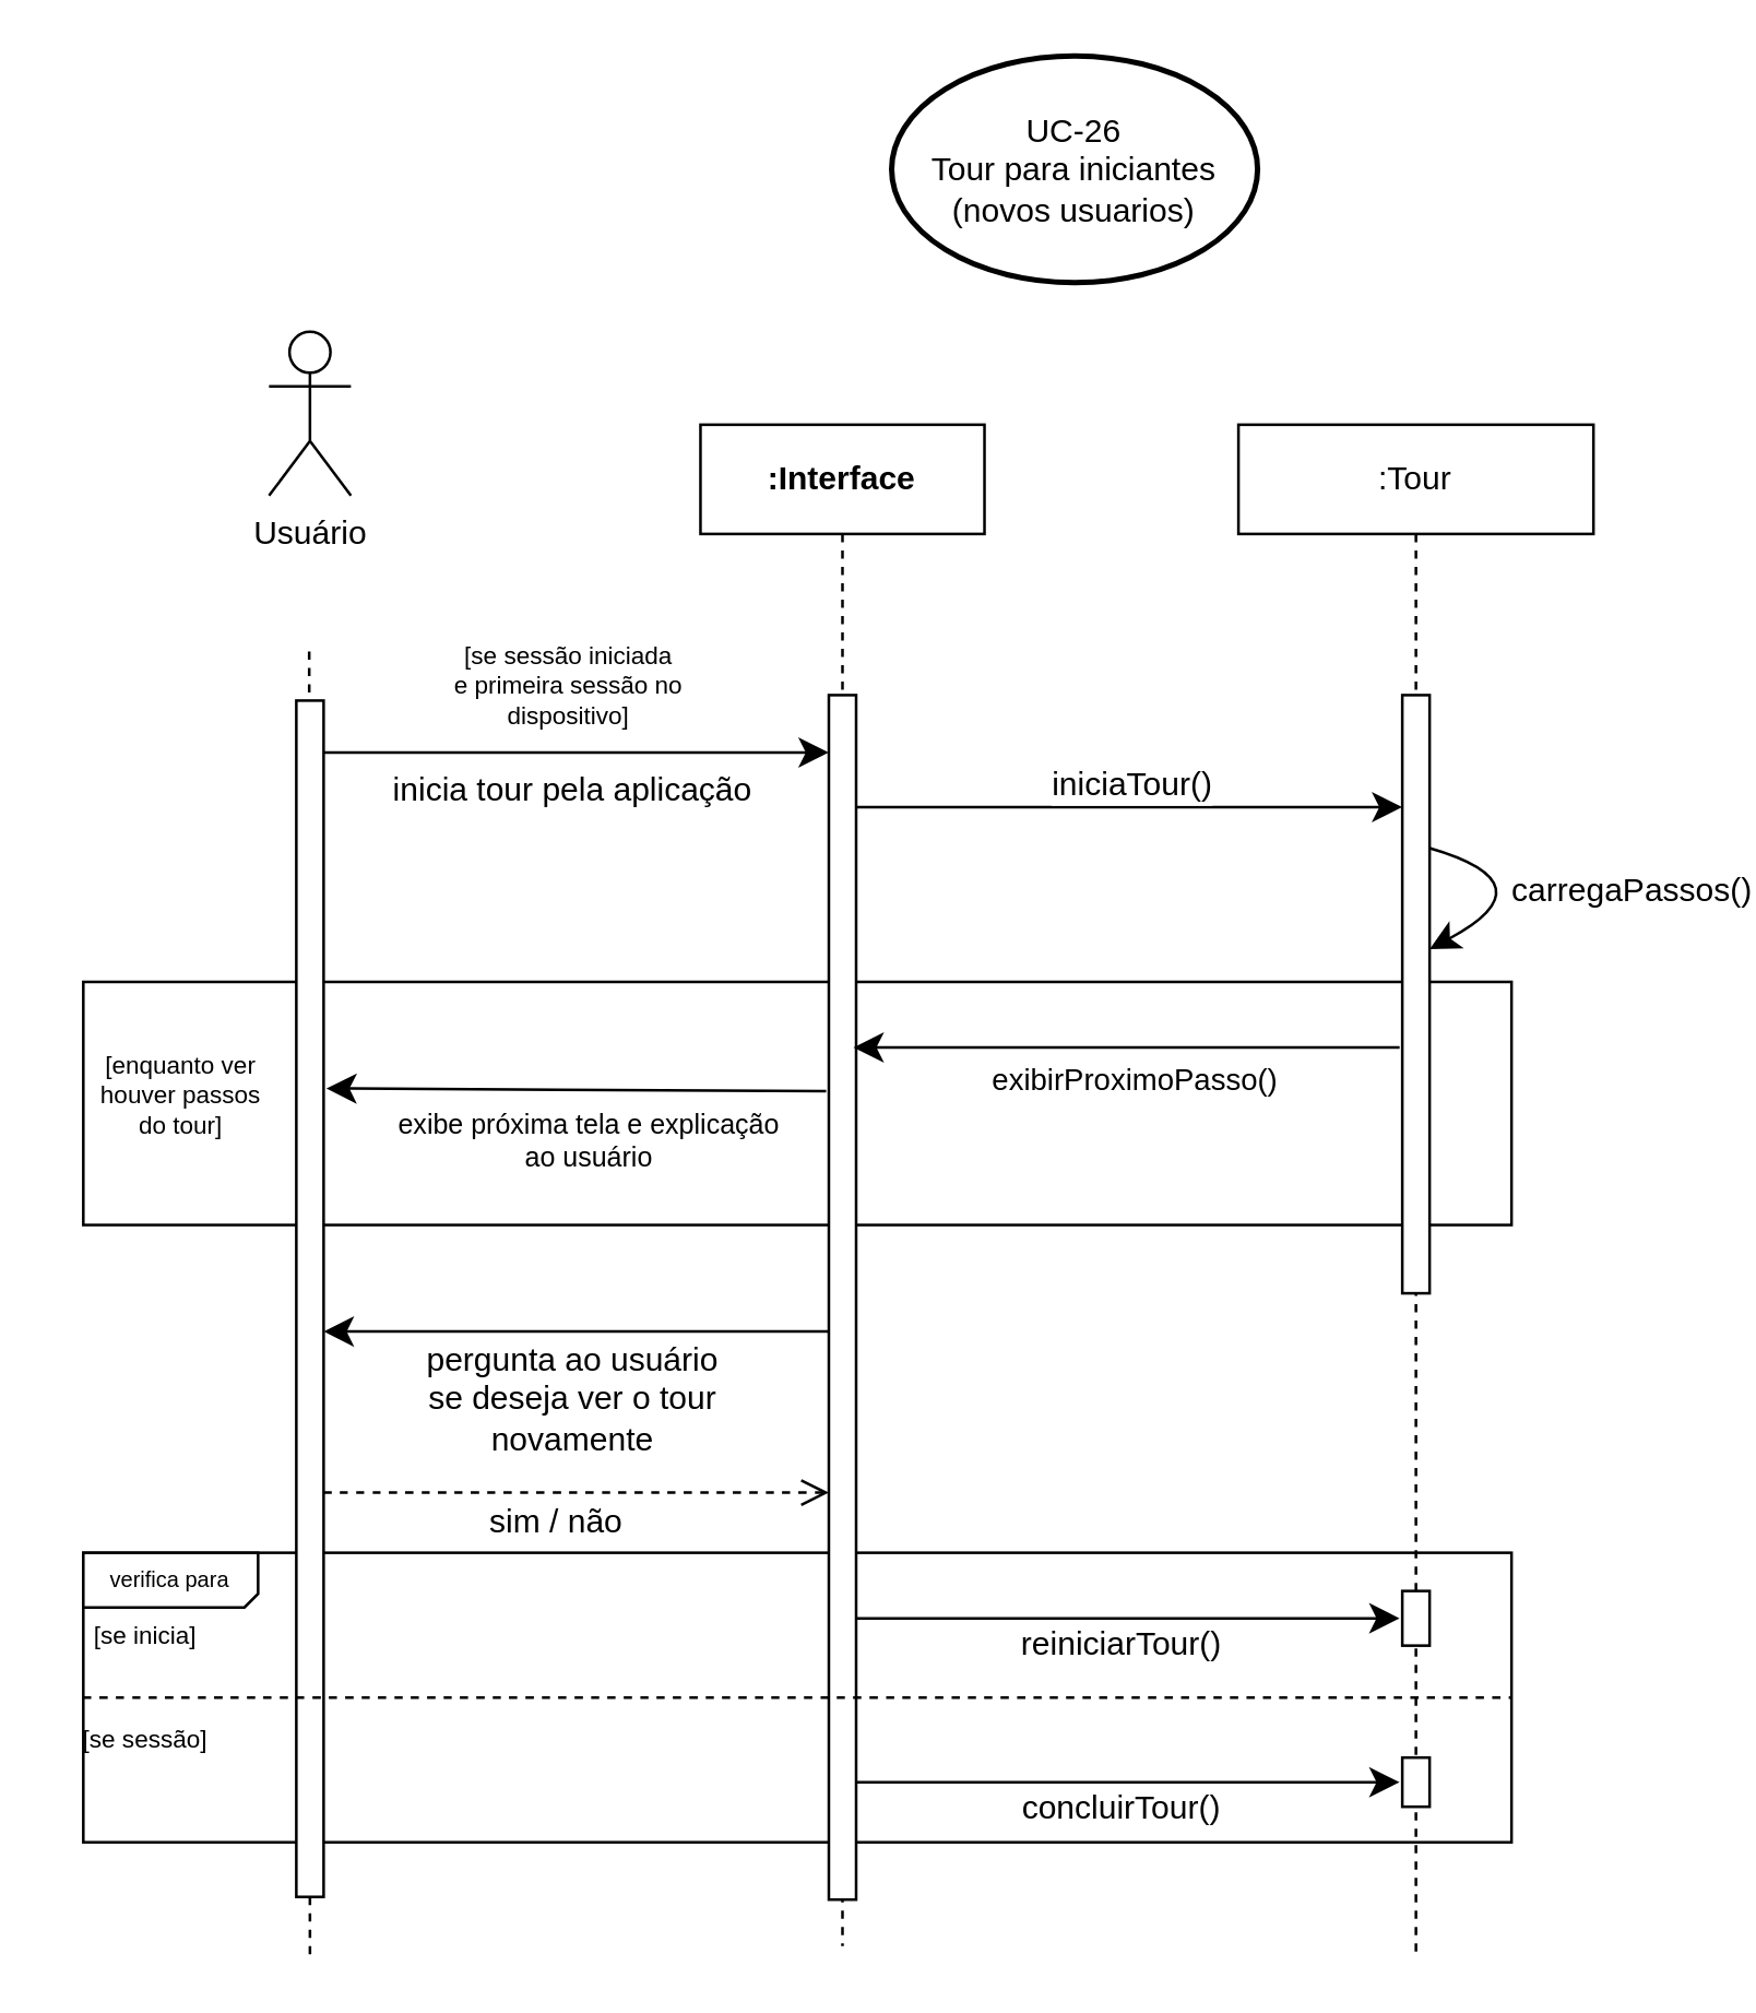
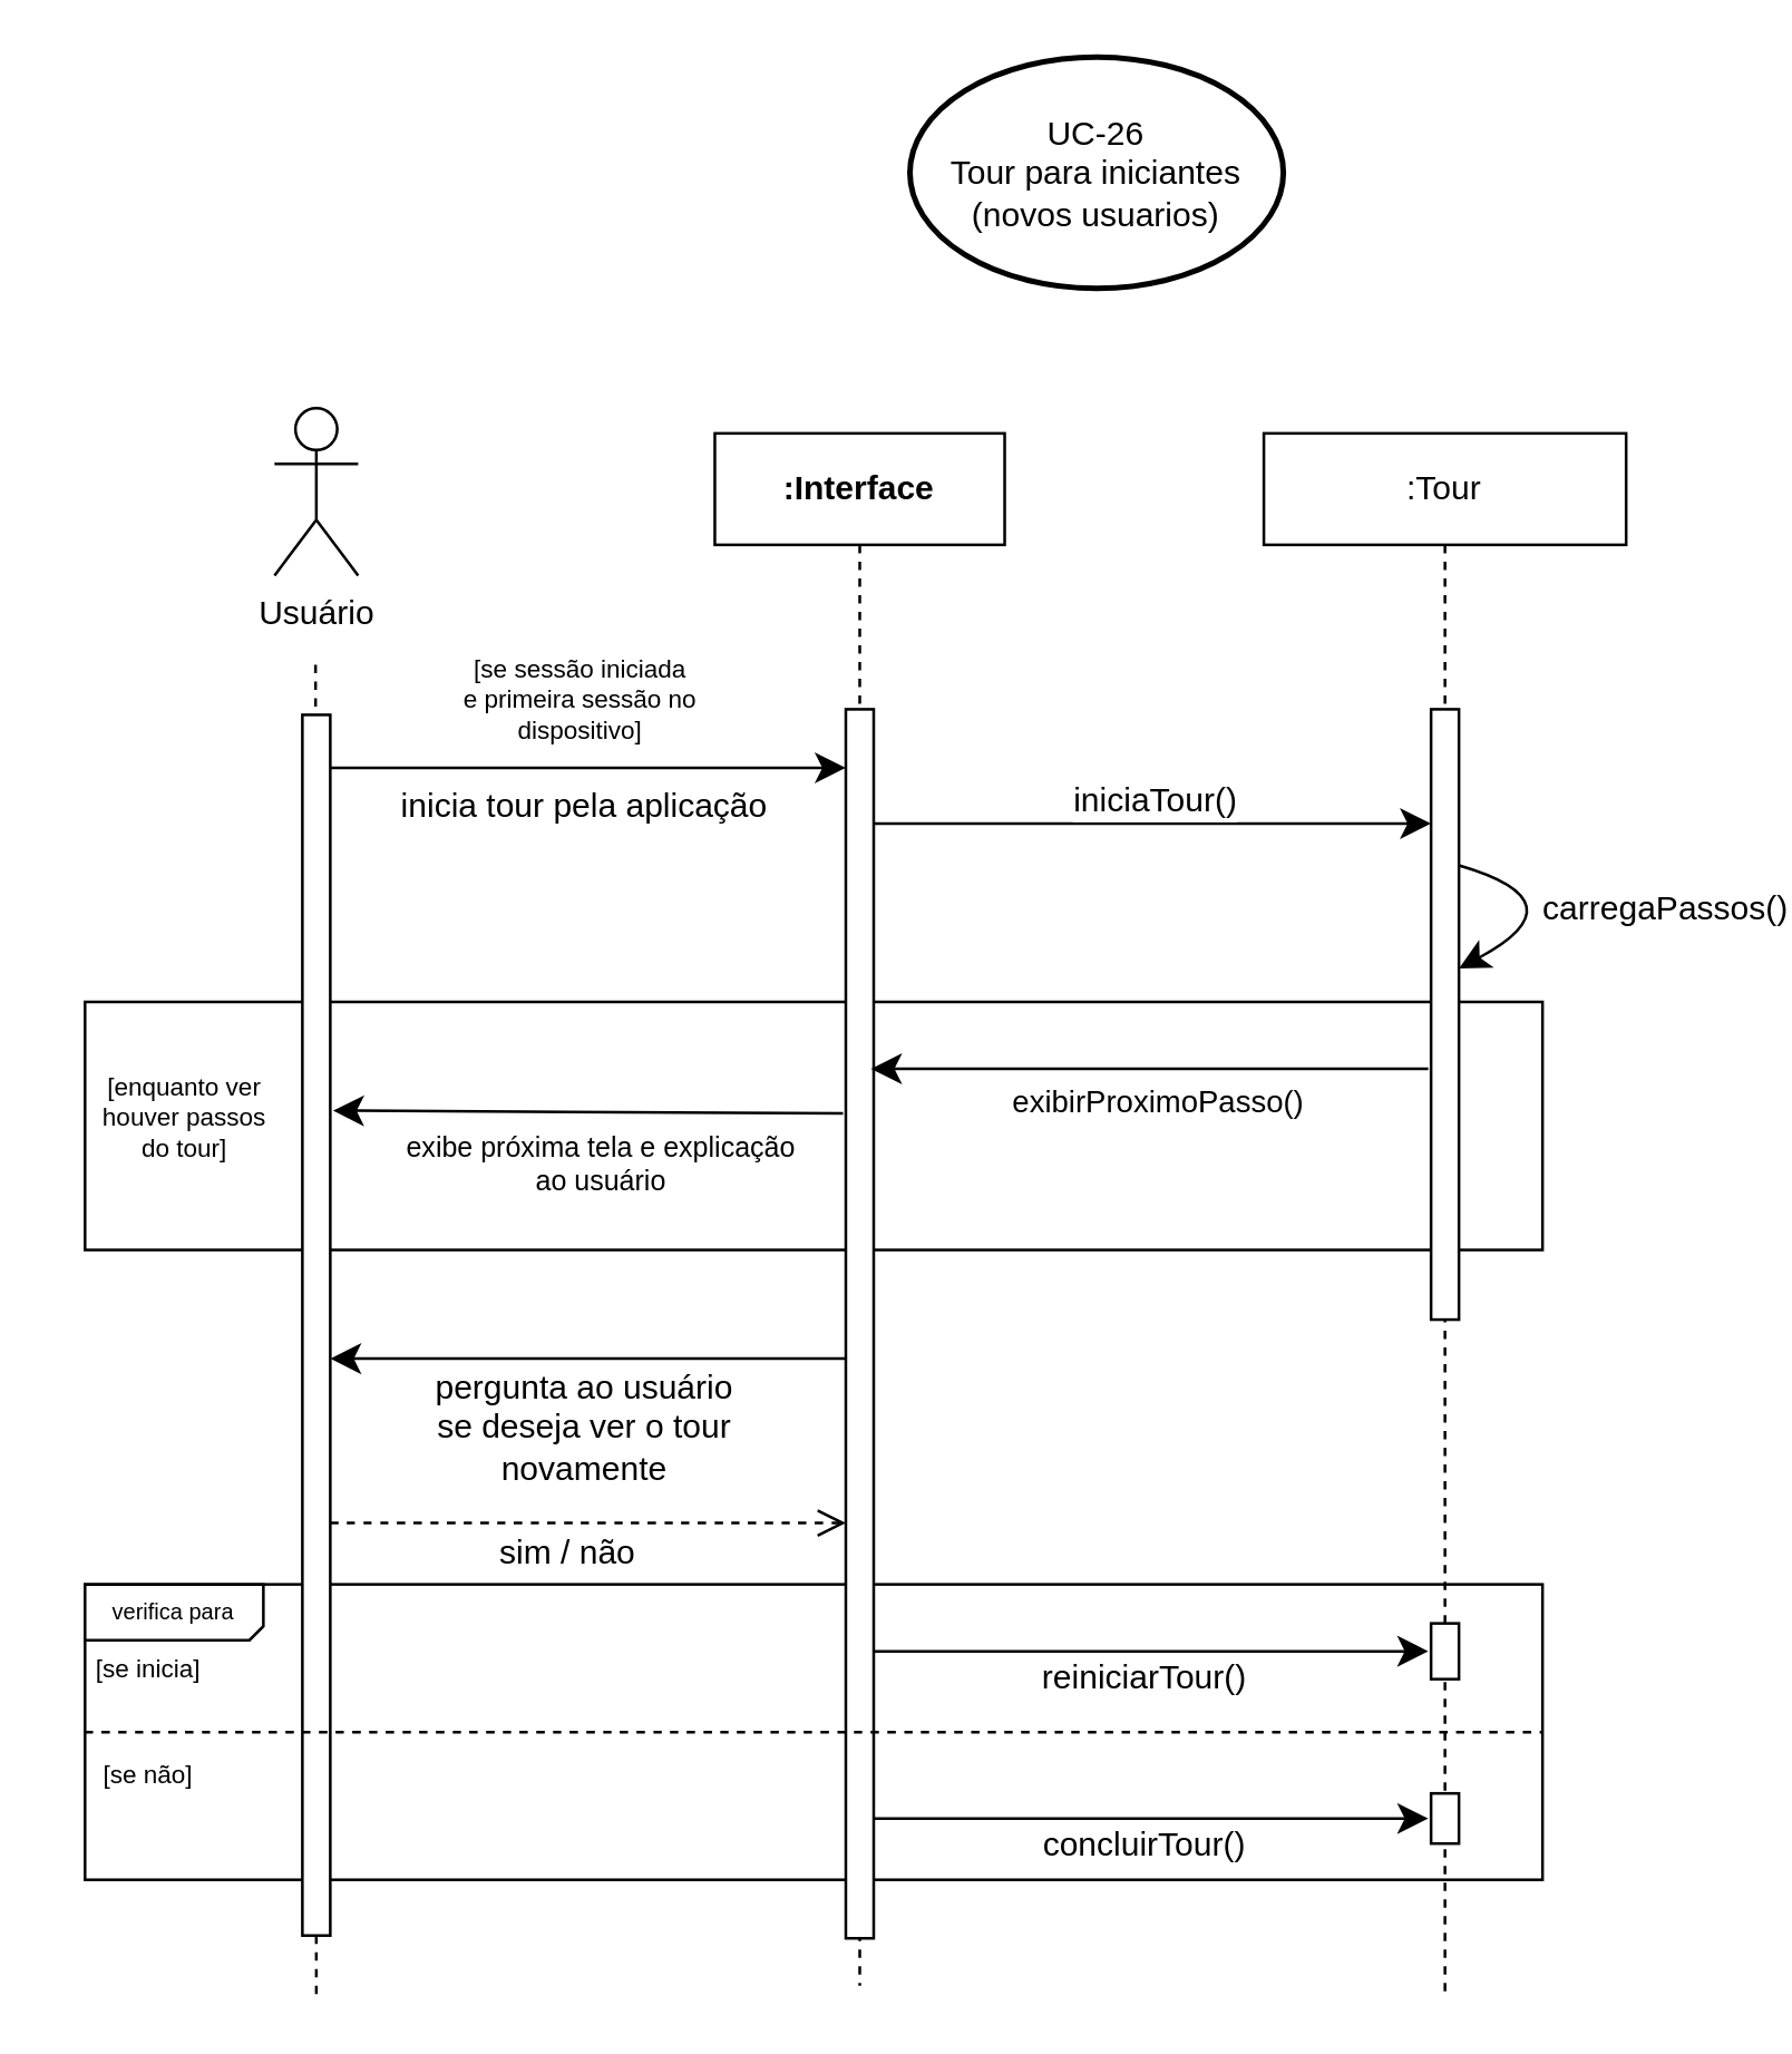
  <mxCell id="0" />
  <mxCell id="1" parent="0" />
  <mxCell id="2" value="" style="rounded=0;whiteSpace=wrap;html=1;fillColor=none;" vertex="1" parent="1"><mxGeometry x="30" y="568" width="523" height="106" as="geometry" /></mxCell>
  <mxCell id="3" value="" style="rounded=0;whiteSpace=wrap;html=1;fillColor=none;" vertex="1" parent="1"><mxGeometry x="30" y="359" width="523" height="89" as="geometry" /></mxCell>
  <mxCell id="4" value=":Tour" style="shape=umlLifeline;perimeter=lifelinePerimeter;whiteSpace=wrap;html=1;container=1;dropTarget=0;collapsible=0;recursiveResize=0;outlineConnect=0;portConstraint=eastwest;newEdgeStyle={&quot;curved&quot;:0,&quot;rounded&quot;:0};" parent="1" vertex="1"><mxGeometry x="453" y="155" width="130" height="560" as="geometry" /></mxCell>
  <mxCell id="5" value="" style="html=1;points=[[0,0,0,0,5],[0,1,0,0,-5],[1,0,0,0,5],[1,1,0,0,-5]];perimeter=orthogonalPerimeter;outlineConnect=0;targetShapes=umlLifeline;portConstraint=eastwest;newEdgeStyle={&quot;curved&quot;:0,&quot;rounded&quot;:0};" parent="4" vertex="1"><mxGeometry x="60" y="99" width="10" height="219" as="geometry" /></mxCell>
  <mxCell id="6" value="" style="html=1;points=[[0,0,0,0,5],[0,1,0,0,-5],[1,0,0,0,5],[1,1,0,0,-5]];perimeter=orthogonalPerimeter;outlineConnect=0;targetShapes=umlLifeline;portConstraint=eastwest;newEdgeStyle={&quot;curved&quot;:0,&quot;rounded&quot;:0};" vertex="1" parent="4"><mxGeometry x="60" y="427" width="10" height="20" as="geometry" /></mxCell>
  <mxCell id="7" value="" style="html=1;points=[[0,0,0,0,5],[0,1,0,0,-5],[1,0,0,0,5],[1,1,0,0,-5]];perimeter=orthogonalPerimeter;outlineConnect=0;targetShapes=umlLifeline;portConstraint=eastwest;newEdgeStyle={&quot;curved&quot;:0,&quot;rounded&quot;:0};" vertex="1" parent="4"><mxGeometry x="60" y="488" width="10" height="18" as="geometry" /></mxCell>
- <mxCell id="8" value="Usuário" style="shape=umlActor;verticalLabelPosition=bottom;verticalAlign=top;html=1;" parent="1" vertex="1"><mxGeometry x="98" y="121" width="30" height="60" as="geometry" /></mxCell>
+ <mxCell id="8" value="Usuário" style="shape=umlActor;verticalLabelPosition=bottom;verticalAlign=top;html=1;" parent="1" vertex="1"><mxGeometry x="98" y="146" width="30" height="60" as="geometry" /></mxCell>
  <mxCell id="9" value="" style="endArrow=none;dashed=1;html=1;rounded=0;" parent="1" edge="1"><mxGeometry width="50" height="50" relative="1" as="geometry"><mxPoint x="113" y="715" as="sourcePoint" /><mxPoint x="112.72" y="236" as="targetPoint" /></mxGeometry></mxCell>
  <mxCell id="10" value="" style="html=1;points=[[0,0,0,0,5],[0,1,0,0,-5],[1,0,0,0,5],[1,1,0,0,-5]];perimeter=orthogonalPerimeter;outlineConnect=0;targetShapes=umlLifeline;portConstraint=eastwest;newEdgeStyle={&quot;curved&quot;:0,&quot;rounded&quot;:0};" parent="1" vertex="1"><mxGeometry x="108" y="256" width="10" height="438" as="geometry" /></mxCell>
  <mxCell id="11" value="&lt;b&gt;:Interface&lt;/b&gt;" style="shape=umlLifeline;perimeter=lifelinePerimeter;whiteSpace=wrap;html=1;container=0;dropTarget=0;collapsible=0;recursiveResize=0;outlineConnect=0;portConstraint=eastwest;newEdgeStyle={&quot;edgeStyle&quot;:&quot;elbowEdgeStyle&quot;,&quot;elbow&quot;:&quot;vertical&quot;,&quot;curved&quot;:0,&quot;rounded&quot;:0};" vertex="1" parent="1"><mxGeometry x="256" y="155" width="104" height="557" as="geometry" /></mxCell>
  <mxCell id="12" value="" style="html=1;points=[];perimeter=orthogonalPerimeter;outlineConnect=0;targetShapes=umlLifeline;portConstraint=eastwest;newEdgeStyle={&quot;edgeStyle&quot;:&quot;elbowEdgeStyle&quot;,&quot;elbow&quot;:&quot;vertical&quot;,&quot;curved&quot;:0,&quot;rounded&quot;:0};" vertex="1" parent="11"><mxGeometry x="47" y="99" width="10" height="441" as="geometry" /></mxCell>
  <mxCell id="13" value="" style="endArrow=classic;html=1;rounded=0;fontSize=12;startSize=8;endSize=8;curved=1;" edge="1" parent="1" target="12"><mxGeometry width="50" height="50" relative="1" as="geometry"><mxPoint x="118" y="275" as="sourcePoint" /><mxPoint x="168" y="225" as="targetPoint" /></mxGeometry></mxCell>
  <mxCell id="14" value="inicia tour pela aplicação" style="edgeLabel;html=1;align=center;verticalAlign=middle;resizable=0;points=[];fontSize=12;" vertex="1" connectable="0" parent="13"><mxGeometry x="-0.062" y="-2" relative="1" as="geometry"><mxPoint x="3" y="11" as="offset" /></mxGeometry></mxCell>
  <mxCell id="15" value="&lt;span style=&quot;font-size: 9px; text-wrap: nowrap;&quot;&gt;[se sessão iniciada&lt;/span&gt;&lt;div style=&quot;font-size: 9px; text-wrap: nowrap;&quot;&gt;e primeira sessão no&lt;/div&gt;&lt;div style=&quot;font-size: 9px; text-wrap: nowrap;&quot;&gt;dispositivo]&lt;/div&gt;" style="text;html=1;align=center;verticalAlign=middle;whiteSpace=wrap;rounded=0;fontSize=12;" vertex="1" parent="1"><mxGeometry x="178" y="234" width="60" height="30" as="geometry" /></mxCell>
  <mxCell id="16" value="" style="endArrow=classic;html=1;rounded=0;fontSize=12;startSize=8;endSize=8;curved=1;" edge="1" parent="1" target="5"><mxGeometry width="50" height="50" relative="1" as="geometry"><mxPoint x="313" y="295" as="sourcePoint" /><mxPoint x="363" y="245" as="targetPoint" /></mxGeometry></mxCell>
  <mxCell id="17" value="iniciaTour()" style="edgeLabel;html=1;align=center;verticalAlign=middle;resizable=0;points=[];fontSize=12;" vertex="1" connectable="0" parent="16"><mxGeometry x="-0.123" y="2" relative="1" as="geometry"><mxPoint x="12" y="-7" as="offset" /></mxGeometry></mxCell>
  <mxCell id="18" value="" style="endArrow=classic;html=1;rounded=0;fontSize=12;startSize=8;endSize=8;curved=1;" edge="1" parent="1"><mxGeometry width="50" height="50" relative="1" as="geometry"><mxPoint x="523" y="310" as="sourcePoint" /><mxPoint x="523" y="347" as="targetPoint" /><Array as="points"><mxPoint x="568" y="323" /></Array></mxGeometry></mxCell>
  <mxCell id="19" value="carregaPassos()" style="edgeLabel;html=1;align=center;verticalAlign=middle;resizable=0;points=[];fontSize=12;" vertex="1" connectable="0" parent="18"><mxGeometry x="0.325" y="-6" relative="1" as="geometry"><mxPoint x="47" y="-1" as="offset" /></mxGeometry></mxCell>
  <mxCell id="20" style="edgeStyle=none;curved=1;rounded=0;orthogonalLoop=1;jettySize=auto;html=1;exitX=1;exitY=0.5;exitDx=0;exitDy=0;fontSize=12;startSize=8;endSize=8;" edge="1" parent="1" source="3" target="3"><mxGeometry relative="1" as="geometry" /></mxCell>
  <mxCell id="21" value="[enquanto ver houver passos do tour]" style="text;html=1;align=center;verticalAlign=middle;whiteSpace=wrap;rounded=0;fontSize=9;" vertex="1" parent="1"><mxGeometry x="33" y="386" width="66" height="30" as="geometry" /></mxCell>
  <mxCell id="22" value="" style="endArrow=classic;html=1;rounded=0;fontSize=12;startSize=8;endSize=8;curved=1;" edge="1" parent="1"><mxGeometry width="50" height="50" relative="1" as="geometry"><mxPoint x="512" y="383" as="sourcePoint" /><mxPoint x="312" y="383" as="targetPoint" /></mxGeometry></mxCell>
  <mxCell id="23" value="exibirProximoPasso()" style="edgeLabel;html=1;align=center;verticalAlign=middle;resizable=0;points=[];fontSize=11;" vertex="1" connectable="0" parent="22"><mxGeometry x="0.096" y="-1" relative="1" as="geometry"><mxPoint x="12" y="12" as="offset" /></mxGeometry></mxCell>
  <mxCell id="24" value="" style="endArrow=classic;html=1;rounded=0;fontSize=12;startSize=8;endSize=8;curved=1;" edge="1" parent="1"><mxGeometry width="50" height="50" relative="1" as="geometry"><mxPoint x="302" y="399" as="sourcePoint" /><mxPoint x="119" y="398" as="targetPoint" /></mxGeometry></mxCell>
  <mxCell id="25" value="exibe próxima tela e explicação&lt;div style=&quot;font-size: 10px;&quot;&gt;ao usuário&lt;/div&gt;" style="edgeLabel;html=1;align=center;verticalAlign=middle;resizable=0;points=[];fontSize=10;" vertex="1" connectable="0" parent="24"><mxGeometry x="0.096" y="-1" relative="1" as="geometry"><mxPoint x="12" y="19" as="offset" /></mxGeometry></mxCell>
  <mxCell id="26" value="" style="endArrow=classic;html=1;rounded=0;fontSize=12;startSize=8;endSize=8;curved=1;" edge="1" parent="1"><mxGeometry width="50" height="50" relative="1" as="geometry"><mxPoint x="313" y="652" as="sourcePoint" /><mxPoint x="512" y="652" as="targetPoint" /></mxGeometry></mxCell>
  <mxCell id="27" value="concluirTour()" style="edgeLabel;html=1;align=center;verticalAlign=middle;resizable=0;points=[];fontSize=12;" vertex="1" connectable="0" parent="26"><mxGeometry x="-0.077" y="-2" relative="1" as="geometry"><mxPoint x="4" y="7" as="offset" /></mxGeometry></mxCell>
  <mxCell id="28" value="" style="endArrow=classic;html=1;rounded=0;fontSize=12;startSize=8;endSize=8;curved=1;" edge="1" parent="1" target="10"><mxGeometry width="50" height="50" relative="1" as="geometry"><mxPoint x="303" y="487" as="sourcePoint" /><mxPoint x="353" y="437" as="targetPoint" /></mxGeometry></mxCell>
  <mxCell id="29" value="pergunta ao usuário&lt;div&gt;se deseja ver o tour&lt;/div&gt;&lt;div&gt;novamente&lt;/div&gt;" style="edgeLabel;html=1;align=center;verticalAlign=middle;resizable=0;points=[];fontSize=12;" vertex="1" connectable="0" parent="28"><mxGeometry x="0.214" relative="1" as="geometry"><mxPoint x="17" y="24" as="offset" /></mxGeometry></mxCell>
  <mxCell id="30" value="" style="endArrow=open;html=1;rounded=0;fontSize=12;startSize=8;endSize=8;curved=1;endFill=0;dashed=1;" edge="1" parent="1" target="12"><mxGeometry width="50" height="50" relative="1" as="geometry"><mxPoint x="118" y="546" as="sourcePoint" /><mxPoint x="168" y="496" as="targetPoint" /></mxGeometry></mxCell>
  <mxCell id="31" value="sim / não" style="edgeLabel;html=1;align=center;verticalAlign=middle;resizable=0;points=[];fontSize=12;" vertex="1" connectable="0" parent="30"><mxGeometry x="-0.09" relative="1" as="geometry"><mxPoint y="10" as="offset" /></mxGeometry></mxCell>
  <mxCell id="32" value="verifica para" style="verticalLabelPosition=middle;verticalAlign=middle;html=1;shape=card;whiteSpace=wrap;size=5;arcSize=12;labelPosition=center;align=center;flipH=1;flipV=1;fontSize=8;" vertex="1" parent="1"><mxGeometry x="30" y="568" width="64" height="20" as="geometry" /></mxCell>
  <mxCell id="33" value="[se inicia]" style="text;html=1;align=center;verticalAlign=middle;whiteSpace=wrap;rounded=0;fontSize=9;" vertex="1" parent="1"><mxGeometry x="20" y="584" width="66" height="30" as="geometry" /></mxCell>
  <mxCell id="34" value="" style="endArrow=classic;html=1;rounded=0;fontSize=12;startSize=8;endSize=8;curved=1;" edge="1" parent="1"><mxGeometry width="50" height="50" relative="1" as="geometry"><mxPoint x="313" y="592" as="sourcePoint" /><mxPoint x="512" y="592" as="targetPoint" /></mxGeometry></mxCell>
  <mxCell id="35" value="reiniciarTour()" style="edgeLabel;html=1;align=center;verticalAlign=middle;resizable=0;points=[];fontSize=12;" vertex="1" connectable="0" parent="34"><mxGeometry x="-0.077" y="-2" relative="1" as="geometry"><mxPoint x="4" y="7" as="offset" /></mxGeometry></mxCell>
  <mxCell id="36" value="" style="endArrow=none;dashed=1;html=1;rounded=0;fontSize=12;startSize=8;endSize=8;curved=1;exitX=0;exitY=0.5;exitDx=0;exitDy=0;entryX=1;entryY=0.5;entryDx=0;entryDy=0;" edge="1" parent="1" source="2" target="2"><mxGeometry width="50" height="50" relative="1" as="geometry"><mxPoint x="259" y="672" as="sourcePoint" /><mxPoint x="309" y="622" as="targetPoint" /></mxGeometry></mxCell>
- <mxCell id="37" value="[se sessão&lt;span style=&quot;background-color: initial;&quot;&gt;]&lt;/span&gt;" style="text;html=1;align=center;verticalAlign=middle;whiteSpace=wrap;rounded=0;fontSize=9;" vertex="1" parent="1"><mxGeometry x="20" y="622" width="66" height="30" as="geometry" /></mxCell>
+ <mxCell id="37" value="[se não&lt;span style=&quot;background-color: initial;&quot;&gt;]&lt;/span&gt;" style="text;html=1;align=center;verticalAlign=middle;whiteSpace=wrap;rounded=0;fontSize=9;" vertex="1" parent="1"><mxGeometry x="20" y="622" width="66" height="30" as="geometry" /></mxCell>
  <mxCell id="38" value="UC-26&lt;div&gt;Tour para iniciantes&lt;/div&gt;&lt;div&gt;(novos usuarios)&lt;/div&gt;" style="strokeWidth=2;html=1;shape=mxgraph.flowchart.start_1;whiteSpace=wrap;" vertex="1" parent="1"><mxGeometry x="326" y="20" width="134" height="83" as="geometry" /></mxCell>
